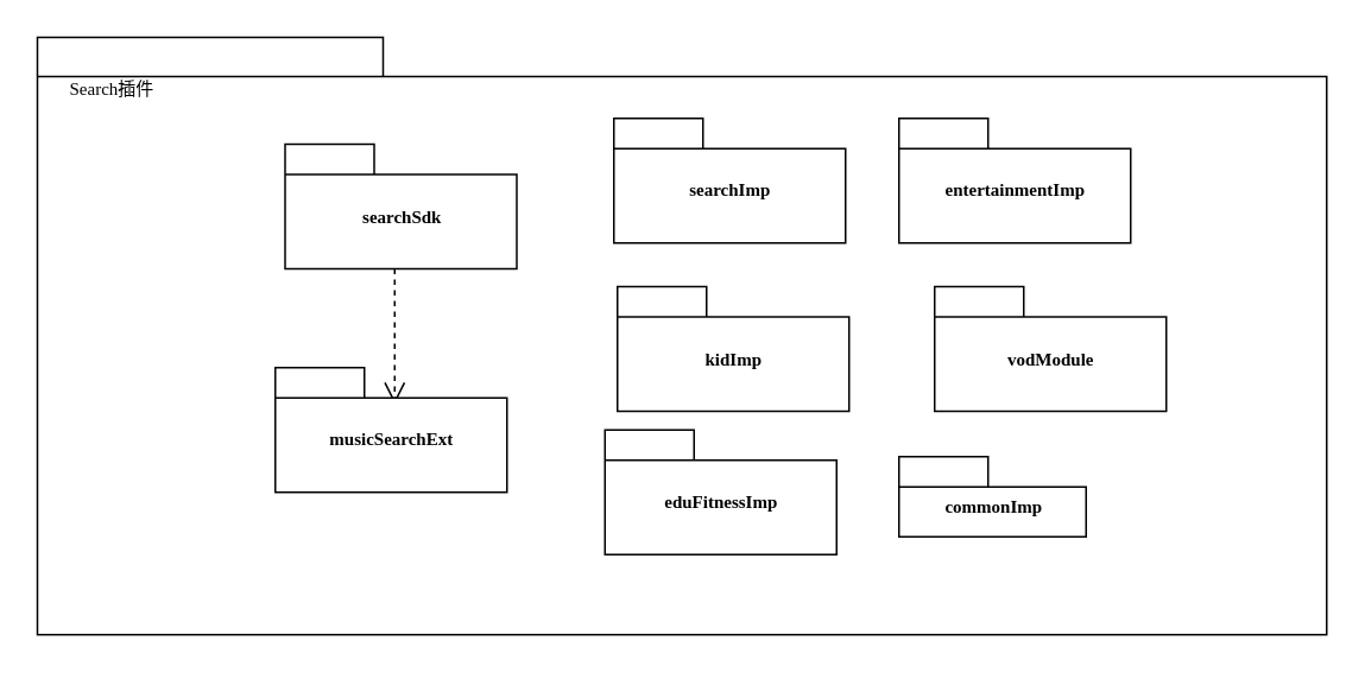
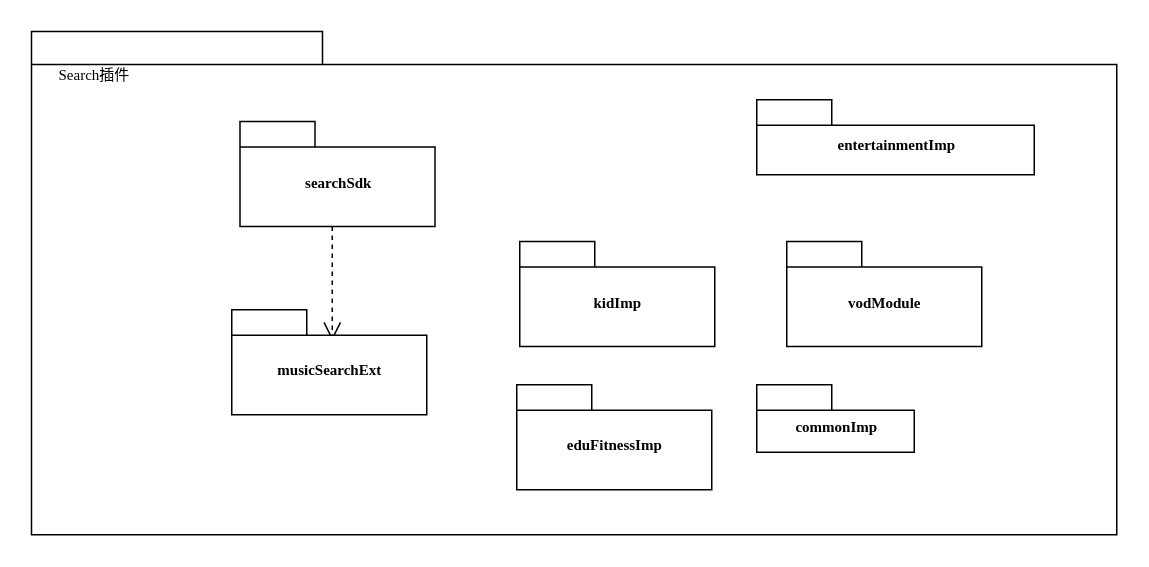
  <mxCell id="0" />
  <mxCell id="1" parent="0" />
  <mxCell id="2" value="" style="shape=folder;fontStyle=1;spacingTop=10;tabWidth=194;tabHeight=22;tabPosition=left;html=1;rounded=0;shadow=0;comic=0;labelBackgroundColor=none;strokeWidth=1;fillColor=none;fontFamily=Verdana;fontSize=10;align=center;" parent="1" vertex="1"><mxGeometry x="20.5" y="20.5" width="723.5" height="335.5" as="geometry" /></mxCell>
  <mxCell id="3" value="" style="group;" parent="1" vertex="1" connectable="0"><mxGeometry x="159.5" y="80.5" width="130" height="70" as="geometry" /></mxCell>
  <mxCell id="4" value="searchSdk" style="shape=folder;fontStyle=1;spacingTop=10;tabWidth=50;tabHeight=17;tabPosition=left;html=1;rounded=0;shadow=0;comic=0;labelBackgroundColor=none;strokeWidth=1;fontFamily=Verdana;fontSize=10;align=center;" parent="3" vertex="1"><mxGeometry width="130" height="70" as="geometry" /></mxCell>
  <mxCell id="5" style="rounded=0;html=1;dashed=1;labelBackgroundColor=none;startFill=0;endArrow=open;endFill=0;endSize=10;fontFamily=Verdana;fontSize=10;entryX=0.592;entryY=0.2;entryPerimeter=0;edgeStyle=elbowEdgeStyle;" parent="1" source="4" edge="1"><mxGeometry relative="1" as="geometry"><mxPoint x="221.26" y="226.5" as="targetPoint" /></mxGeometry></mxCell>
  <mxCell id="6" value="Search插件" style="text;html=1;align=left;verticalAlign=top;spacingTop=-4;fontSize=10;fontFamily=Verdana" parent="1" vertex="1"><mxGeometry x="36.5" y="40.5" width="130" height="20" as="geometry" /></mxCell>
  <mxCell id="7" value="" style="group" vertex="1" connectable="0" parent="1"><mxGeometry x="154" y="206" width="130" height="70" as="geometry" /></mxCell>
  <mxCell id="8" value="musicSearchExt" style="shape=folder;fontStyle=1;spacingTop=10;tabWidth=50;tabHeight=17;tabPosition=left;html=1;rounded=0;shadow=0;comic=0;labelBackgroundColor=none;strokeWidth=1;fontFamily=Verdana;fontSize=10;align=center;" vertex="1" parent="7"><mxGeometry width="130" height="70" as="geometry" /></mxCell>
  <mxCell id="9" value="" style="group" vertex="1" connectable="0" parent="1"><mxGeometry x="344" y="66" width="130" height="70" as="geometry" /></mxCell>
- <mxCell id="10" value="searchImp" style="shape=folder;fontStyle=1;spacingTop=10;tabWidth=50;tabHeight=17;tabPosition=left;html=1;rounded=0;shadow=0;comic=0;labelBackgroundColor=none;strokeWidth=1;fontFamily=Verdana;fontSize=10;align=center;" vertex="1" parent="9"><mxGeometry width="130" height="70" as="geometry" /></mxCell>
- <mxCell id="11" value="eduFitnessImp" style="shape=folder;fontStyle=1;spacingTop=10;tabWidth=50;tabHeight=17;tabPosition=left;html=1;rounded=0;shadow=0;comic=0;labelBackgroundColor=none;strokeWidth=1;fontFamily=Verdana;fontSize=10;align=center;" vertex="1" parent="1"><mxGeometry x="339" y="241" width="130" height="70" as="geometry" /></mxCell>
- <mxCell id="12" value="entertainmentImp" style="shape=folder;fontStyle=1;spacingTop=10;tabWidth=50;tabHeight=17;tabPosition=left;html=1;rounded=0;shadow=0;comic=0;labelBackgroundColor=none;strokeWidth=1;fontFamily=Verdana;fontSize=10;align=center;" vertex="1" parent="1"><mxGeometry x="504" y="66" width="130" height="70" as="geometry" /></mxCell>
+ <mxCell id="11" value="eduFitnessImp" style="shape=folder;fontStyle=1;spacingTop=10;tabWidth=50;tabHeight=17;tabPosition=left;html=1;rounded=0;shadow=0;comic=0;labelBackgroundColor=none;strokeWidth=1;fontFamily=Verdana;fontSize=10;align=center;" vertex="1" parent="1"><mxGeometry x="344" y="256" width="130" height="70" as="geometry" /></mxCell>
+ <mxCell id="12" value="entertainmentImp" style="shape=folder;fontStyle=1;spacingTop=10;tabWidth=50;tabHeight=17;tabPosition=left;html=1;rounded=0;shadow=0;comic=0;labelBackgroundColor=none;strokeWidth=1;fontFamily=Verdana;fontSize=10;align=center;" vertex="1" parent="1"><mxGeometry x="504" y="66" width="185" height="50" as="geometry" /></mxCell>
  <mxCell id="13" value="vodModule" style="shape=folder;fontStyle=1;spacingTop=10;tabWidth=50;tabHeight=17;tabPosition=left;html=1;rounded=0;shadow=0;comic=0;labelBackgroundColor=none;strokeWidth=1;fontFamily=Verdana;fontSize=10;align=center;" vertex="1" parent="1"><mxGeometry x="524" y="160.5" width="130" height="70" as="geometry" /></mxCell>
  <mxCell id="14" value="kidImp" style="shape=folder;fontStyle=1;spacingTop=10;tabWidth=50;tabHeight=17;tabPosition=left;html=1;rounded=0;shadow=0;comic=0;labelBackgroundColor=none;strokeWidth=1;fontFamily=Verdana;fontSize=10;align=center;" vertex="1" parent="1"><mxGeometry x="346" y="160.5" width="130" height="70" as="geometry" /></mxCell>
  <mxCell id="15" value="commonImp" style="shape=folder;fontStyle=1;spacingTop=10;tabWidth=50;tabHeight=17;tabPosition=left;html=1;rounded=0;shadow=0;comic=0;labelBackgroundColor=none;strokeWidth=1;fontFamily=Verdana;fontSize=10;align=center;" vertex="1" parent="1"><mxGeometry x="504" y="256" width="105" height="45" as="geometry" /></mxCell>
